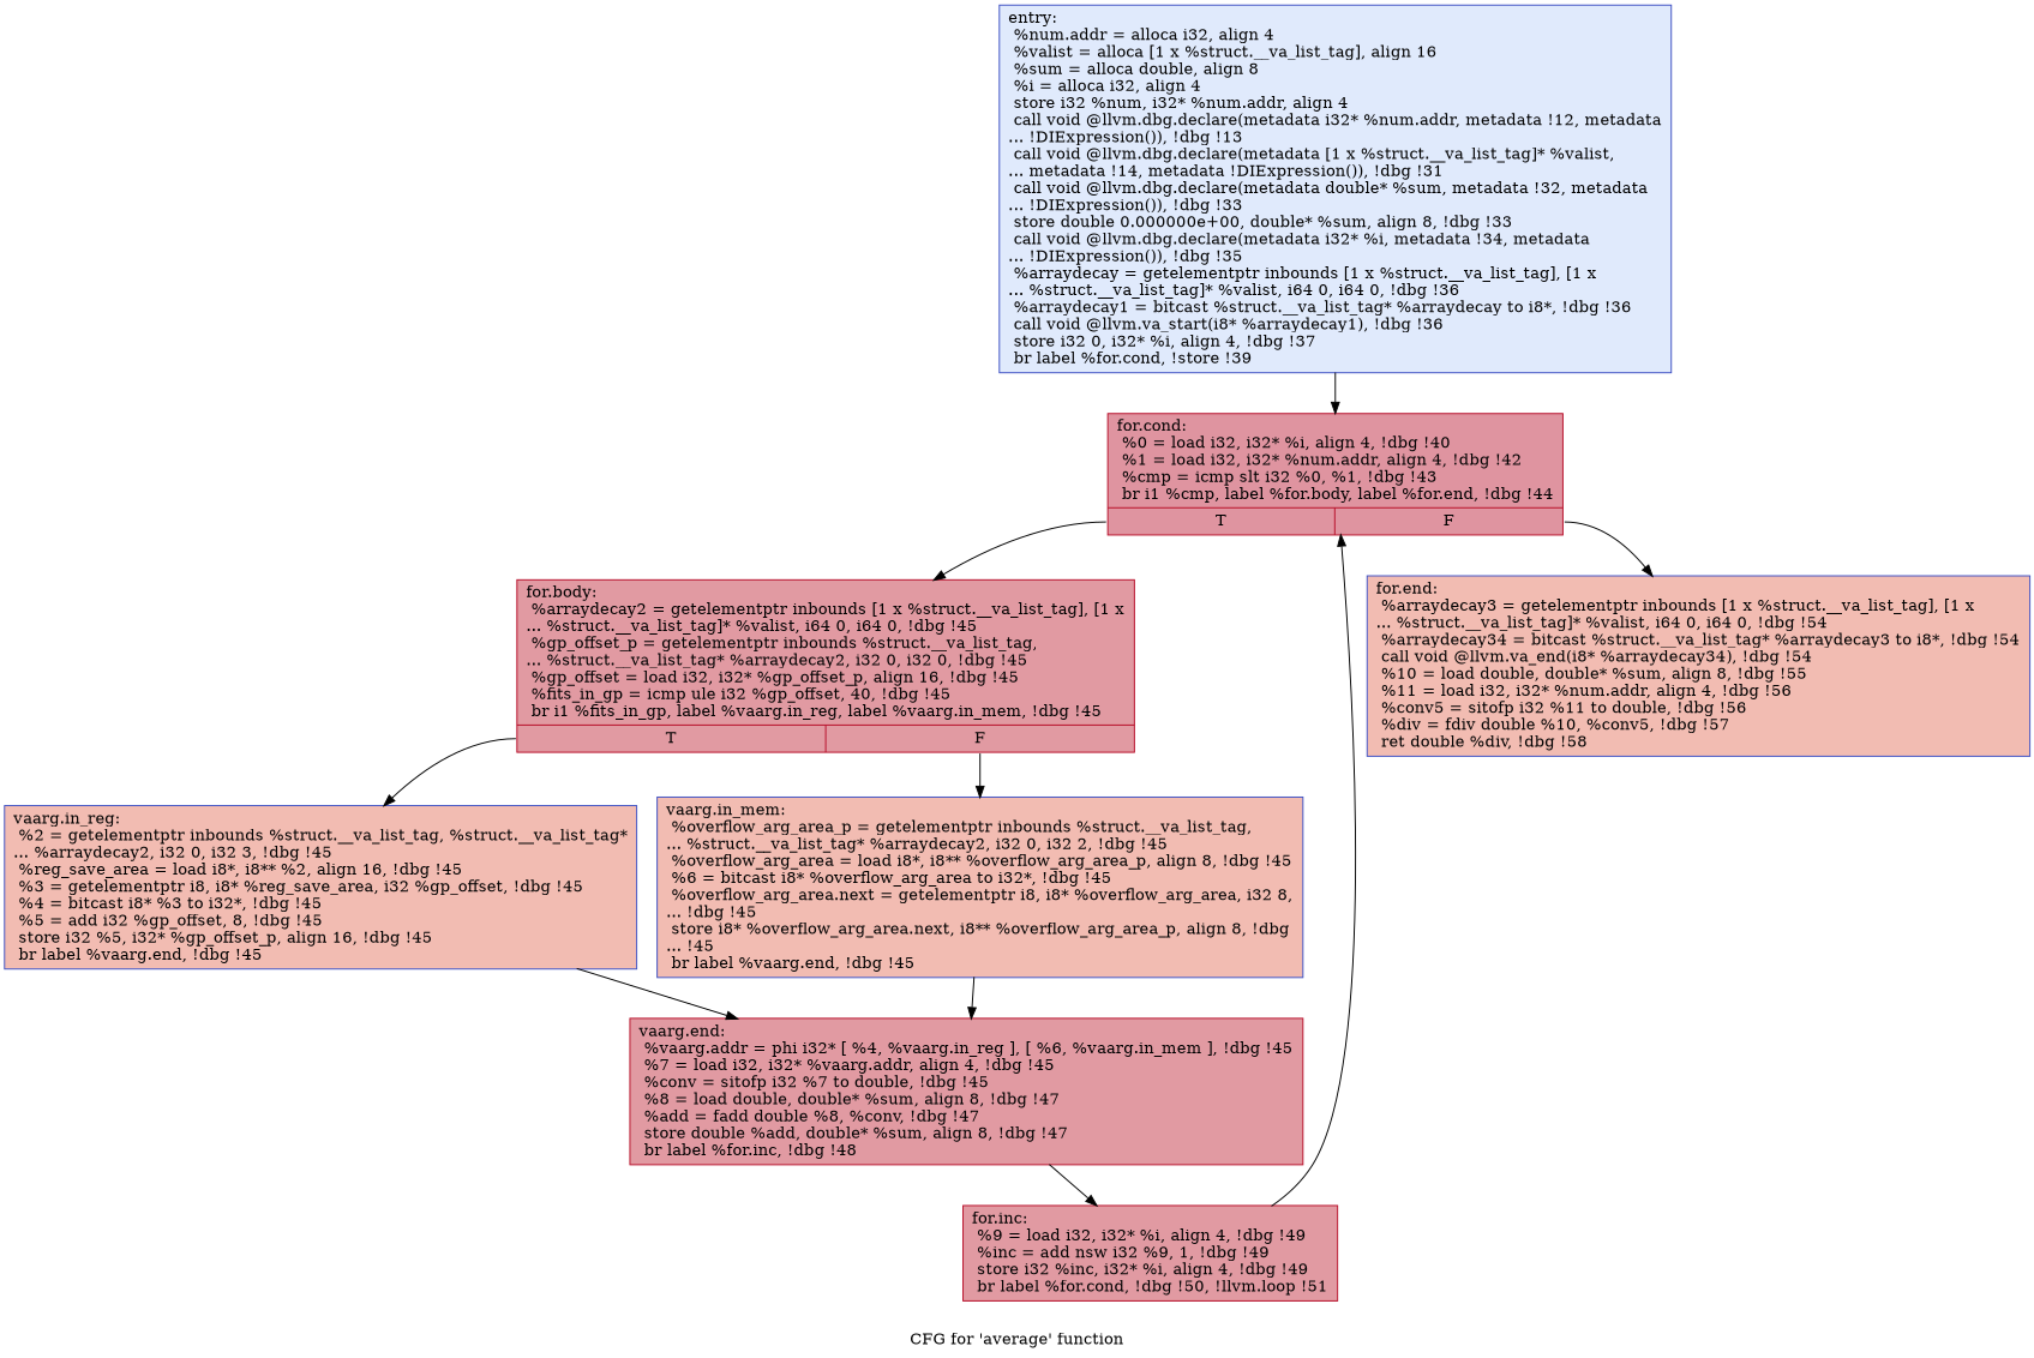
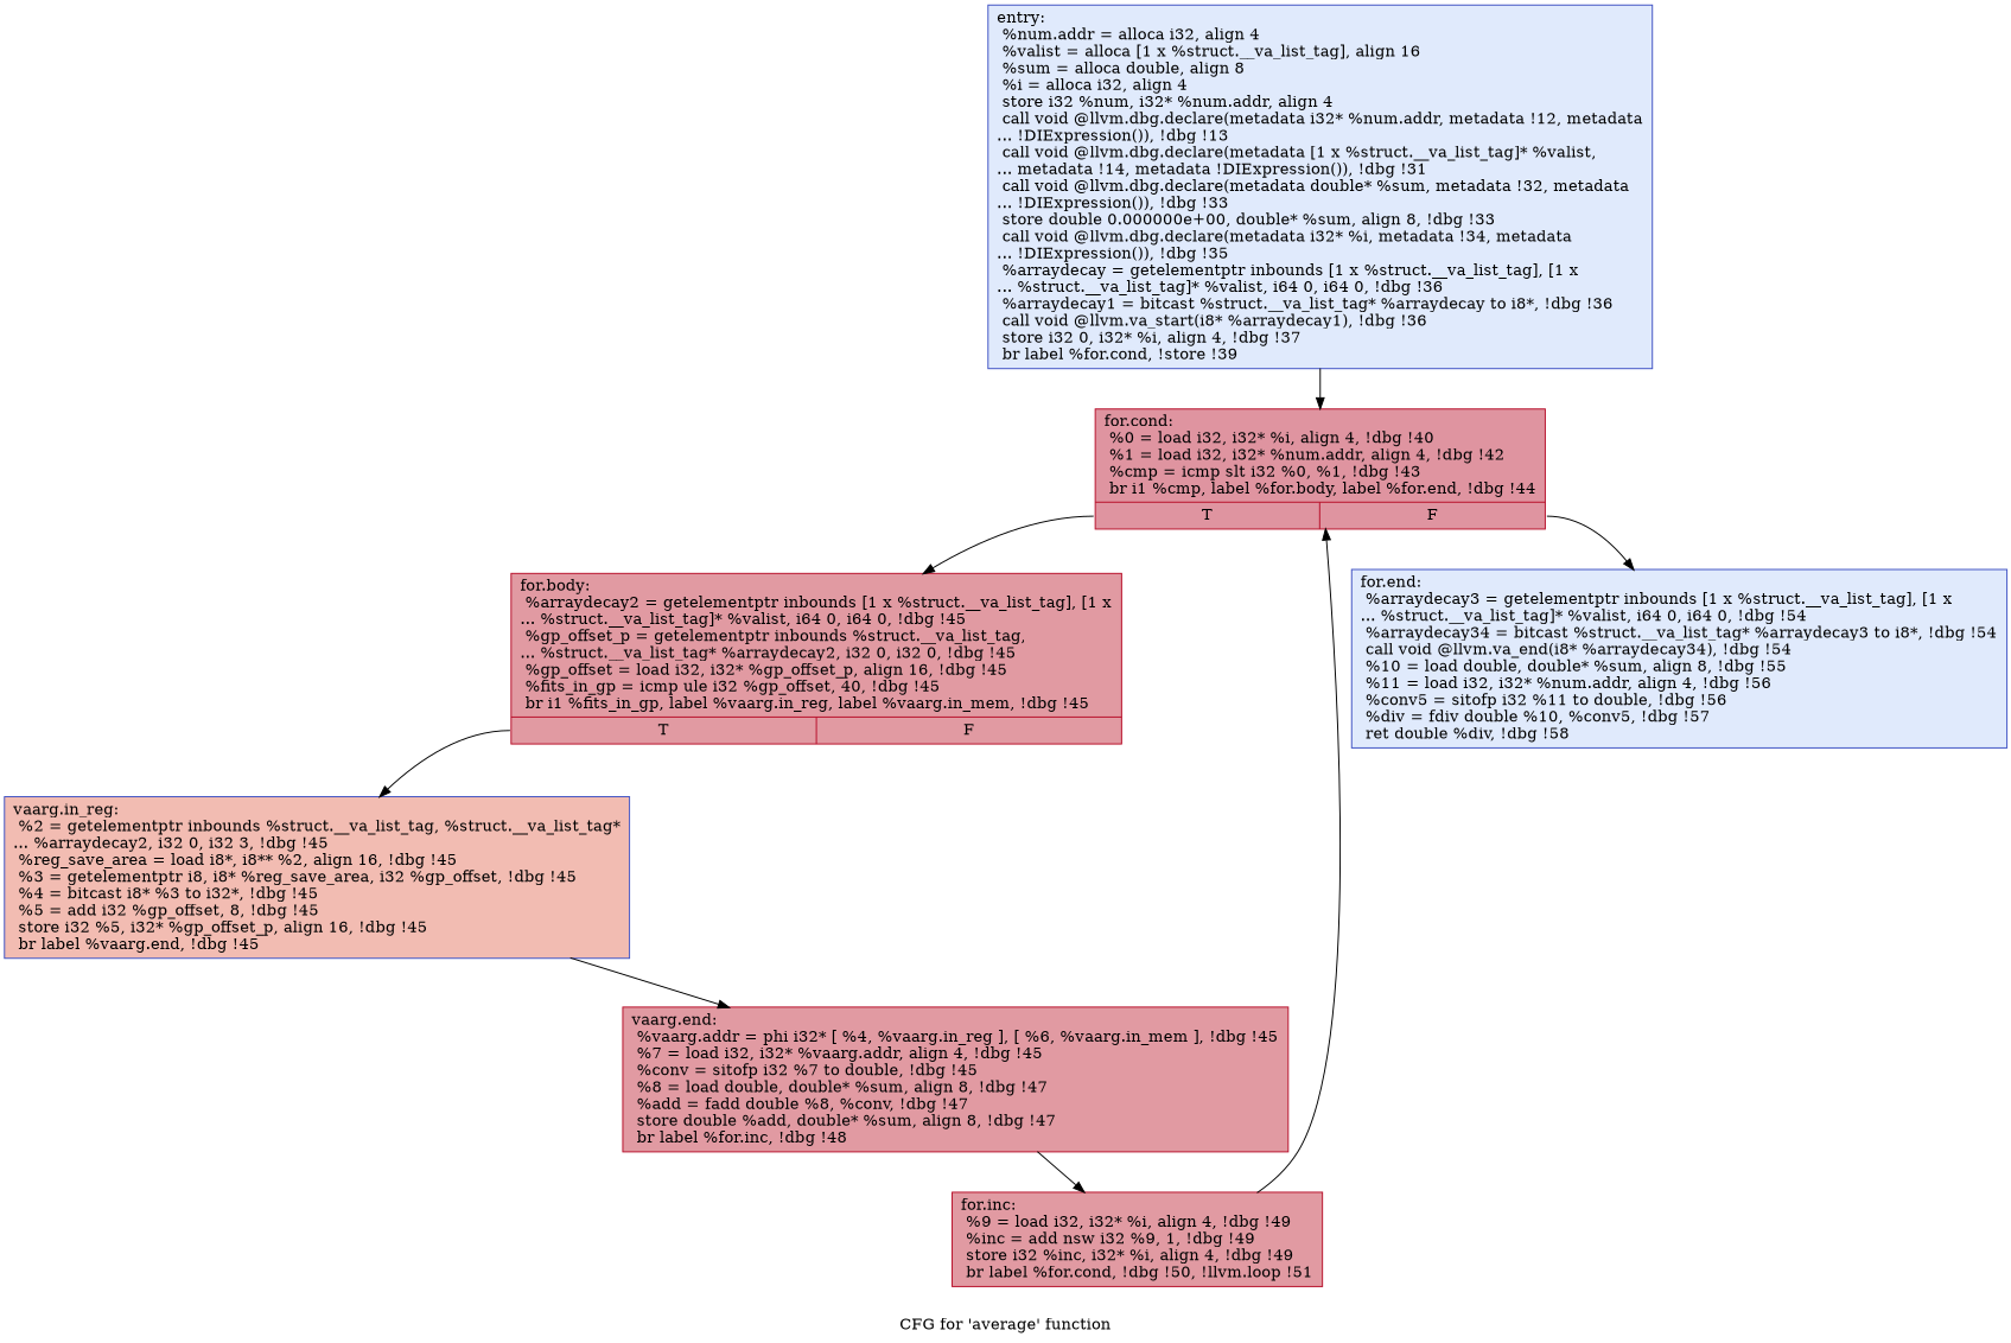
  digraph {
    label="CFG for 'average' function"
    node [color="#3d50c3ff" fillcolor="#bb1b2c70" shape=record style=filled]
    n1 [fillcolor="#b9d0f970" label="{entry:\l  %num.addr = alloca i32, align 4\l  %valist = alloca [1 x %struct.__va_list_tag], align 16\l  %sum = alloca double, align 8\l  %i = alloca i32, align 4\l  store i32 %num, i32* %num.addr, align 4\l  call void @llvm.dbg.declare(metadata i32* %num.addr, metadata !12, metadata\l... !DIExpression()), !dbg !13\l  call void @llvm.dbg.declare(metadata [1 x %struct.__va_list_tag]* %valist,\l... metadata !14, metadata !DIExpression()), !dbg !31\l  call void @llvm.dbg.declare(metadata double* %sum, metadata !32, metadata\l... !DIExpression()), !dbg !33\l  store double 0.000000e+00, double* %sum, align 8, !dbg !33\l  call void @llvm.dbg.declare(metadata i32* %i, metadata !34, metadata\l... !DIExpression()), !dbg !35\l  %arraydecay = getelementptr inbounds [1 x %struct.__va_list_tag], [1 x\l... %struct.__va_list_tag]* %valist, i64 0, i64 0, !dbg !36\l  %arraydecay1 = bitcast %struct.__va_list_tag* %arraydecay to i8*, !dbg !36\l  call void @llvm.va_start(i8* %arraydecay1), !dbg !36\l  store i32 0, i32* %i, align 4, !dbg !37\l  br label %for.cond, !store !39\l}"]
    n2 [color="#b70d28ff" fillcolor="#b70d2870" label="{for.cond:                                         \l  %0 = load i32, i32* %i, align 4, !dbg !40\l  %1 = load i32, i32* %num.addr, align 4, !dbg !42\l  %cmp = icmp slt i32 %0, %1, !dbg !43\l  br i1 %cmp, label %for.body, label %for.end, !dbg !44\l|{<s0>T|<s1>F}}"]
    n3 [color="#b70d28ff" label="{for.body:                                         \l  %arraydecay2 = getelementptr inbounds [1 x %struct.__va_list_tag], [1 x\l... %struct.__va_list_tag]* %valist, i64 0, i64 0, !dbg !45\l  %gp_offset_p = getelementptr inbounds %struct.__va_list_tag,\l... %struct.__va_list_tag* %arraydecay2, i32 0, i32 0, !dbg !45\l  %gp_offset = load i32, i32* %gp_offset_p, align 16, !dbg !45\l  %fits_in_gp = icmp ule i32 %gp_offset, 40, !dbg !45\l  br i1 %fits_in_gp, label %vaarg.in_reg, label %vaarg.in_mem, !dbg !45\l|{<s0>T|<s1>F}}"]
-   n4 [fillcolor="#e1675170" label="{for.end:                                          \l  %arraydecay3 = getelementptr inbounds [1 x %struct.__va_list_tag], [1 x\l... %struct.__va_list_tag]* %valist, i64 0, i64 0, !dbg !54\l  %arraydecay34 = bitcast %struct.__va_list_tag* %arraydecay3 to i8*, !dbg !54\l  call void @llvm.va_end(i8* %arraydecay34), !dbg !54\l  %10 = load double, double* %sum, align 8, !dbg !55\l  %11 = load i32, i32* %num.addr, align 4, !dbg !56\l  %conv5 = sitofp i32 %11 to double, !dbg !56\l  %div = fdiv double %10, %conv5, !dbg !57\l  ret double %div, !dbg !58\l}"]
+   n4 [fillcolor="#b9d0f970" label="{for.end:                                          \l  %arraydecay3 = getelementptr inbounds [1 x %struct.__va_list_tag], [1 x\l... %struct.__va_list_tag]* %valist, i64 0, i64 0, !dbg !54\l  %arraydecay34 = bitcast %struct.__va_list_tag* %arraydecay3 to i8*, !dbg !54\l  call void @llvm.va_end(i8* %arraydecay34), !dbg !54\l  %10 = load double, double* %sum, align 8, !dbg !55\l  %11 = load i32, i32* %num.addr, align 4, !dbg !56\l  %conv5 = sitofp i32 %11 to double, !dbg !56\l  %div = fdiv double %10, %conv5, !dbg !57\l  ret double %div, !dbg !58\l}"]
    n5 [fillcolor="#e1675170" label="{vaarg.in_reg:                                     \l  %2 = getelementptr inbounds %struct.__va_list_tag, %struct.__va_list_tag*\l... %arraydecay2, i32 0, i32 3, !dbg !45\l  %reg_save_area = load i8*, i8** %2, align 16, !dbg !45\l  %3 = getelementptr i8, i8* %reg_save_area, i32 %gp_offset, !dbg !45\l  %4 = bitcast i8* %3 to i32*, !dbg !45\l  %5 = add i32 %gp_offset, 8, !dbg !45\l  store i32 %5, i32* %gp_offset_p, align 16, !dbg !45\l  br label %vaarg.end, !dbg !45\l}"]
-   n6 [fillcolor="#e1675170" label="{vaarg.in_mem:                                     \l  %overflow_arg_area_p = getelementptr inbounds %struct.__va_list_tag,\l... %struct.__va_list_tag* %arraydecay2, i32 0, i32 2, !dbg !45\l  %overflow_arg_area = load i8*, i8** %overflow_arg_area_p, align 8, !dbg !45\l  %6 = bitcast i8* %overflow_arg_area to i32*, !dbg !45\l  %overflow_arg_area.next = getelementptr i8, i8* %overflow_arg_area, i32 8,\l... !dbg !45\l  store i8* %overflow_arg_area.next, i8** %overflow_arg_area_p, align 8, !dbg\l... !45\l  br label %vaarg.end, !dbg !45\l}"]
    n7 [color="#b70d28ff" label="{vaarg.end:                                        \l  %vaarg.addr = phi i32* [ %4, %vaarg.in_reg ], [ %6, %vaarg.in_mem ], !dbg !45\l  %7 = load i32, i32* %vaarg.addr, align 4, !dbg !45\l  %conv = sitofp i32 %7 to double, !dbg !45\l  %8 = load double, double* %sum, align 8, !dbg !47\l  %add = fadd double %8, %conv, !dbg !47\l  store double %add, double* %sum, align 8, !dbg !47\l  br label %for.inc, !dbg !48\l}"]
    n8 [color="#b70d28ff" label="{for.inc:                                          \l  %9 = load i32, i32* %i, align 4, !dbg !49\l  %inc = add nsw i32 %9, 1, !dbg !49\l  store i32 %inc, i32* %i, align 4, !dbg !49\l  br label %for.cond, !dbg !50, !llvm.loop !51\l}"]
    n1 -> n2
    n2 -> n3 [tailport=s0]
    n2 -> n4 [tailport=s1]
    n3 -> n5 [tailport=s0]
-   n3 -> n6 [tailport=s1]
    n5 -> n7
-   n6 -> n7
    n7 -> n8
    n8 -> n2
  }
